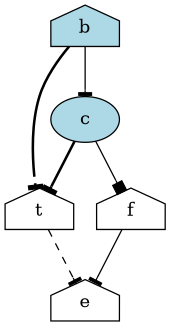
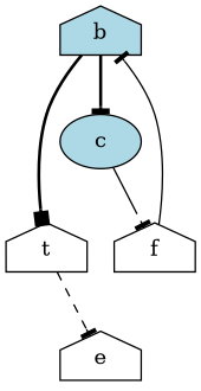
  digraph {
    node [shape=house]
    edge [arrowhead=tee style=solid]
    b [fillcolor=lightblue style=filled]
    c [fillcolor=lightblue shape=ellipse style=filled]
    t
    f
    e
-   b -> c
-   b -> t [style=bold]
-   c -> t [style=bold]
-   c -> f [arrowhead=box]
+   b -> c [style=bold]
+   b -> t [arrowhead=box style=bold]
+   c -> f
    t -> e [style=dashed]
-   f -> e
+   f -> b
  }
